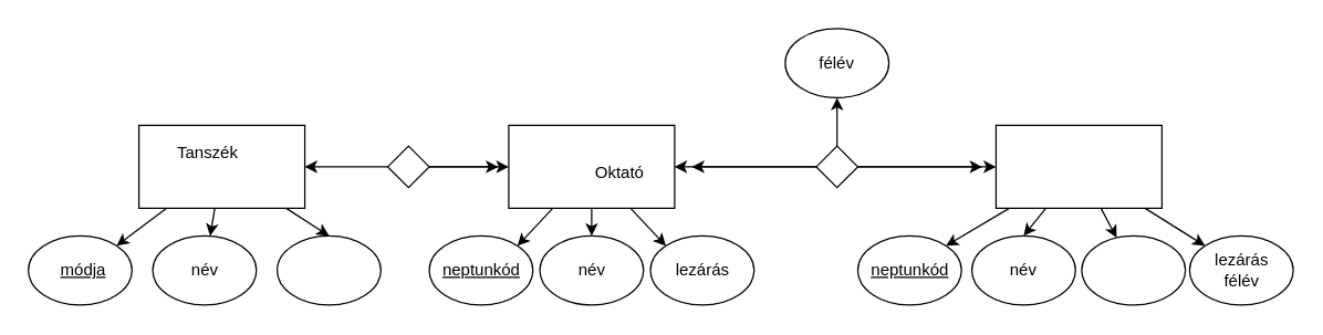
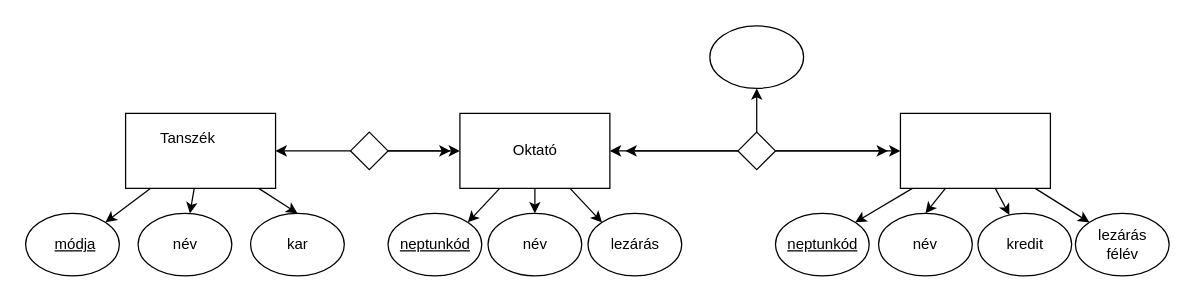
  <mxCell id="0" />
  <mxCell id="1" parent="0" />
  <mxCell id="2" value="" style="edgeStyle=none;rounded=0;orthogonalLoop=1;jettySize=auto;html=1;entryX=1;entryY=0;entryDx=0;entryDy=0;" edge="1" parent="1" source="5" target="18"><mxGeometry relative="1" as="geometry" /></mxCell>
  <mxCell id="3" value="" style="edgeStyle=none;rounded=0;orthogonalLoop=1;jettySize=auto;html=1;entryX=0;entryY=0;entryDx=0;entryDy=0;" edge="1" parent="1" source="5" target="19"><mxGeometry relative="1" as="geometry" /></mxCell>
  <mxCell id="4" value="" style="edgeStyle=none;rounded=0;orthogonalLoop=1;jettySize=auto;html=1;" edge="1" parent="1" source="5" target="20"><mxGeometry relative="1" as="geometry" /></mxCell>
  <mxCell id="5" value="" style="rounded=0;whiteSpace=wrap;html=1;" vertex="1" parent="1"><mxGeometry x="367.5" y="90" width="120" height="60" as="geometry" /></mxCell>
  <mxCell id="6" value="" style="edgeStyle=none;rounded=0;orthogonalLoop=1;jettySize=auto;html=1;entryX=0;entryY=0;entryDx=0;entryDy=0;" edge="1" parent="1" source="10" target="24"><mxGeometry relative="1" as="geometry" /></mxCell>
  <mxCell id="7" value="" style="edgeStyle=none;rounded=0;orthogonalLoop=1;jettySize=auto;html=1;entryX=1;entryY=0;entryDx=0;entryDy=0;" edge="1" parent="1" source="10" target="21"><mxGeometry relative="1" as="geometry" /></mxCell>
  <mxCell id="8" value="" style="edgeStyle=none;rounded=0;orthogonalLoop=1;jettySize=auto;html=1;entryX=0.5;entryY=0;entryDx=0;entryDy=0;" edge="1" parent="1" source="10" target="22"><mxGeometry relative="1" as="geometry" /></mxCell>
  <mxCell id="9" value="" style="edgeStyle=none;rounded=0;orthogonalLoop=1;jettySize=auto;html=1;" edge="1" parent="1" source="10" target="23"><mxGeometry relative="1" as="geometry" /></mxCell>
  <mxCell id="10" value="" style="rounded=0;whiteSpace=wrap;html=1;" vertex="1" parent="1"><mxGeometry x="720" y="90" width="120" height="60" as="geometry" /></mxCell>
  <mxCell id="11" value="" style="rounded=0;orthogonalLoop=1;jettySize=auto;html=1;entryX=1;entryY=0;entryDx=0;entryDy=0;" edge="1" parent="1" source="14" target="15"><mxGeometry relative="1" as="geometry" /></mxCell>
  <mxCell id="12" value="" style="edgeStyle=none;rounded=0;orthogonalLoop=1;jettySize=auto;html=1;entryX=0.5;entryY=0;entryDx=0;entryDy=0;" edge="1" parent="1" source="14" target="17"><mxGeometry relative="1" as="geometry" /></mxCell>
  <mxCell id="13" value="" style="edgeStyle=none;rounded=0;orthogonalLoop=1;jettySize=auto;html=1;" edge="1" parent="1" source="14" target="16"><mxGeometry relative="1" as="geometry" /></mxCell>
  <mxCell id="14" value="" style="rounded=0;whiteSpace=wrap;html=1;" vertex="1" parent="1"><mxGeometry x="100" y="90" width="120" height="60" as="geometry" /></mxCell>
  <mxCell id="15" value="" style="ellipse;whiteSpace=wrap;html=1;" vertex="1" parent="1"><mxGeometry x="20" y="170" width="75" height="50" as="geometry" /></mxCell>
  <mxCell id="16" value="" style="ellipse;whiteSpace=wrap;html=1;" vertex="1" parent="1"><mxGeometry x="110" y="170" width="75" height="50" as="geometry" /></mxCell>
  <mxCell id="17" value="" style="ellipse;whiteSpace=wrap;html=1;" vertex="1" parent="1"><mxGeometry x="200" y="170" width="75" height="50" as="geometry" /></mxCell>
  <mxCell id="18" value="" style="ellipse;whiteSpace=wrap;html=1;" vertex="1" parent="1"><mxGeometry x="310" y="170" width="75" height="50" as="geometry" /></mxCell>
  <mxCell id="19" value="" style="ellipse;whiteSpace=wrap;html=1;" vertex="1" parent="1"><mxGeometry x="470" y="170" width="75" height="50" as="geometry" /></mxCell>
  <mxCell id="20" value="" style="ellipse;whiteSpace=wrap;html=1;" vertex="1" parent="1"><mxGeometry x="390" y="170" width="75" height="50" as="geometry" /></mxCell>
  <mxCell id="21" value="" style="ellipse;whiteSpace=wrap;html=1;" vertex="1" parent="1"><mxGeometry x="620" y="170" width="75" height="50" as="geometry" /></mxCell>
  <mxCell id="22" value="" style="ellipse;whiteSpace=wrap;html=1;" vertex="1" parent="1"><mxGeometry x="702.5" y="170" width="75" height="50" as="geometry" /></mxCell>
  <mxCell id="23" value="" style="ellipse;whiteSpace=wrap;html=1;" vertex="1" parent="1"><mxGeometry x="782" y="170" width="75" height="50" as="geometry" /></mxCell>
  <mxCell id="24" value="" style="ellipse;whiteSpace=wrap;html=1;" vertex="1" parent="1"><mxGeometry x="860" y="170" width="75" height="50" as="geometry" /></mxCell>
  <mxCell id="25" value="" style="edgeStyle=none;rounded=0;orthogonalLoop=1;jettySize=auto;html=1;" edge="1" parent="1" source="30"><mxGeometry relative="1" as="geometry"><mxPoint x="710" y="120" as="targetPoint" /></mxGeometry></mxCell>
  <mxCell id="26" value="" style="edgeStyle=none;rounded=0;orthogonalLoop=1;jettySize=auto;html=1;" edge="1" parent="1" source="30"><mxGeometry relative="1" as="geometry"><mxPoint x="500" y="120" as="targetPoint" /></mxGeometry></mxCell>
  <mxCell id="27" value="" style="edgeStyle=none;rounded=0;orthogonalLoop=1;jettySize=auto;html=1;" edge="1" parent="1" source="30" target="10"><mxGeometry relative="1" as="geometry" /></mxCell>
  <mxCell id="28" value="" style="edgeStyle=none;rounded=0;orthogonalLoop=1;jettySize=auto;html=1;" edge="1" parent="1" source="30" target="5"><mxGeometry relative="1" as="geometry" /></mxCell>
  <mxCell id="29" value="" style="edgeStyle=none;rounded=0;orthogonalLoop=1;jettySize=auto;html=1;" edge="1" parent="1" source="30" target="43"><mxGeometry relative="1" as="geometry" /></mxCell>
  <mxCell id="30" value="" style="rhombus;whiteSpace=wrap;html=1;" vertex="1" parent="1"><mxGeometry x="590" y="105" width="30" height="30" as="geometry" /></mxCell>
  <mxCell id="31" value="" style="edgeStyle=none;rounded=0;orthogonalLoop=1;jettySize=auto;html=1;" edge="1" parent="1" source="34" target="5"><mxGeometry relative="1" as="geometry" /></mxCell>
  <mxCell id="32" value="" style="edgeStyle=none;rounded=0;orthogonalLoop=1;jettySize=auto;html=1;" edge="1" parent="1" source="34"><mxGeometry relative="1" as="geometry"><mxPoint x="360" y="120" as="targetPoint" /></mxGeometry></mxCell>
  <mxCell id="33" value="" style="edgeStyle=none;rounded=0;orthogonalLoop=1;jettySize=auto;html=1;" edge="1" parent="1" source="34" target="14"><mxGeometry relative="1" as="geometry" /></mxCell>
  <mxCell id="34" value="" style="rhombus;whiteSpace=wrap;html=1;" vertex="1" parent="1"><mxGeometry x="280" y="105" width="30" height="30" as="geometry" /></mxCell>
  <mxCell id="35" value="Tanszék" style="text;html=1;strokeColor=none;fillColor=none;align=center;verticalAlign=middle;whiteSpace=wrap;rounded=0;" vertex="1" parent="1"><mxGeometry x="120" y="95" width="60" height="30" as="geometry" /></mxCell>
  <mxCell id="36" value="&lt;u&gt;módja&lt;/u&gt;" style="text;html=1;strokeColor=none;fillColor=none;align=center;verticalAlign=middle;whiteSpace=wrap;rounded=0;" vertex="1" parent="1"><mxGeometry y="180" width="60" height="30" as="geometry" x="30" /></mxCell>
  <mxCell id="37" value="név" style="text;html=1;strokeColor=none;fillColor=none;align=center;verticalAlign=middle;whiteSpace=wrap;rounded=0;" vertex="1" parent="1"><mxGeometry x="117.5" y="180" width="60" height="30" as="geometry" /></mxCell>
- <mxCell id="39" value="Oktató" style="text;html=1;strokeColor=none;fillColor=none;align=center;verticalAlign=middle;whiteSpace=wrap;rounded=0;" vertex="1" parent="1"><mxGeometry x="417.5" y="110" width="60" height="30" as="geometry" /></mxCell>
+ <mxCell id="38" value="kar" style="text;html=1;strokeColor=none;fillColor=none;align=center;verticalAlign=middle;whiteSpace=wrap;rounded=0;" vertex="1" parent="1"><mxGeometry x="207.5" y="180" width="60" height="30" as="geometry" /></mxCell>
+ <mxCell id="39" value="Oktató" style="text;html=1;strokeColor=none;fillColor=none;align=center;verticalAlign=middle;whiteSpace=wrap;rounded=0;" vertex="1" parent="1"><mxGeometry x="397.5" y="105" width="60" height="30" as="geometry" /></mxCell>
  <mxCell id="40" value="&lt;u&gt;neptunkód&lt;/u&gt;" style="text;html=1;strokeColor=none;fillColor=none;align=center;verticalAlign=middle;whiteSpace=wrap;rounded=0;" vertex="1" parent="1"><mxGeometry x="317.5" y="180" width="60" height="30" as="geometry" /></mxCell>
  <mxCell id="41" value="név" style="text;html=1;strokeColor=none;fillColor=none;align=center;verticalAlign=middle;whiteSpace=wrap;rounded=0;" vertex="1" parent="1"><mxGeometry x="397.5" y="180" width="60" height="30" as="geometry" /></mxCell>
  <mxCell id="42" value="lezárás" style="text;html=1;strokeColor=none;fillColor=none;align=center;verticalAlign=middle;whiteSpace=wrap;rounded=0;" vertex="1" parent="1"><mxGeometry x="477.5" y="180" width="60" height="30" as="geometry" /></mxCell>
  <mxCell id="43" value="" style="ellipse;whiteSpace=wrap;html=1;" vertex="1" parent="1"><mxGeometry x="567.5" y="20" width="75" height="50" as="geometry" /></mxCell>
- <mxCell id="44" value="félév" style="text;html=1;strokeColor=none;fillColor=none;align=center;verticalAlign=middle;whiteSpace=wrap;rounded=0;" vertex="1" parent="1"><mxGeometry x="575" y="30" width="60" height="30" as="geometry" /></mxCell>
  <mxCell id="45" value="&lt;u&gt;neptunkód&lt;/u&gt;" style="text;html=1;strokeColor=none;fillColor=none;align=center;verticalAlign=middle;whiteSpace=wrap;rounded=0;" vertex="1" parent="1"><mxGeometry x="627.5" y="180" width="60" height="30" as="geometry" /></mxCell>
  <mxCell id="46" value="név" style="text;html=1;strokeColor=none;fillColor=none;align=center;verticalAlign=middle;whiteSpace=wrap;rounded=0;" vertex="1" parent="1"><mxGeometry x="710" y="180" width="60" height="30" as="geometry" /></mxCell>
+ <mxCell id="47" value="kredit" style="text;html=1;strokeColor=none;fillColor=none;align=center;verticalAlign=middle;whiteSpace=wrap;rounded=0;" vertex="1" parent="1"><mxGeometry x="789.5" y="180" width="60" height="30" as="geometry" /></mxCell>
  <mxCell id="48" value="lezárás félév" style="text;html=1;strokeColor=none;fillColor=none;align=center;verticalAlign=middle;whiteSpace=wrap;rounded=0;" vertex="1" parent="1"><mxGeometry x="867.5" y="180" width="60" height="30" as="geometry" /></mxCell>
